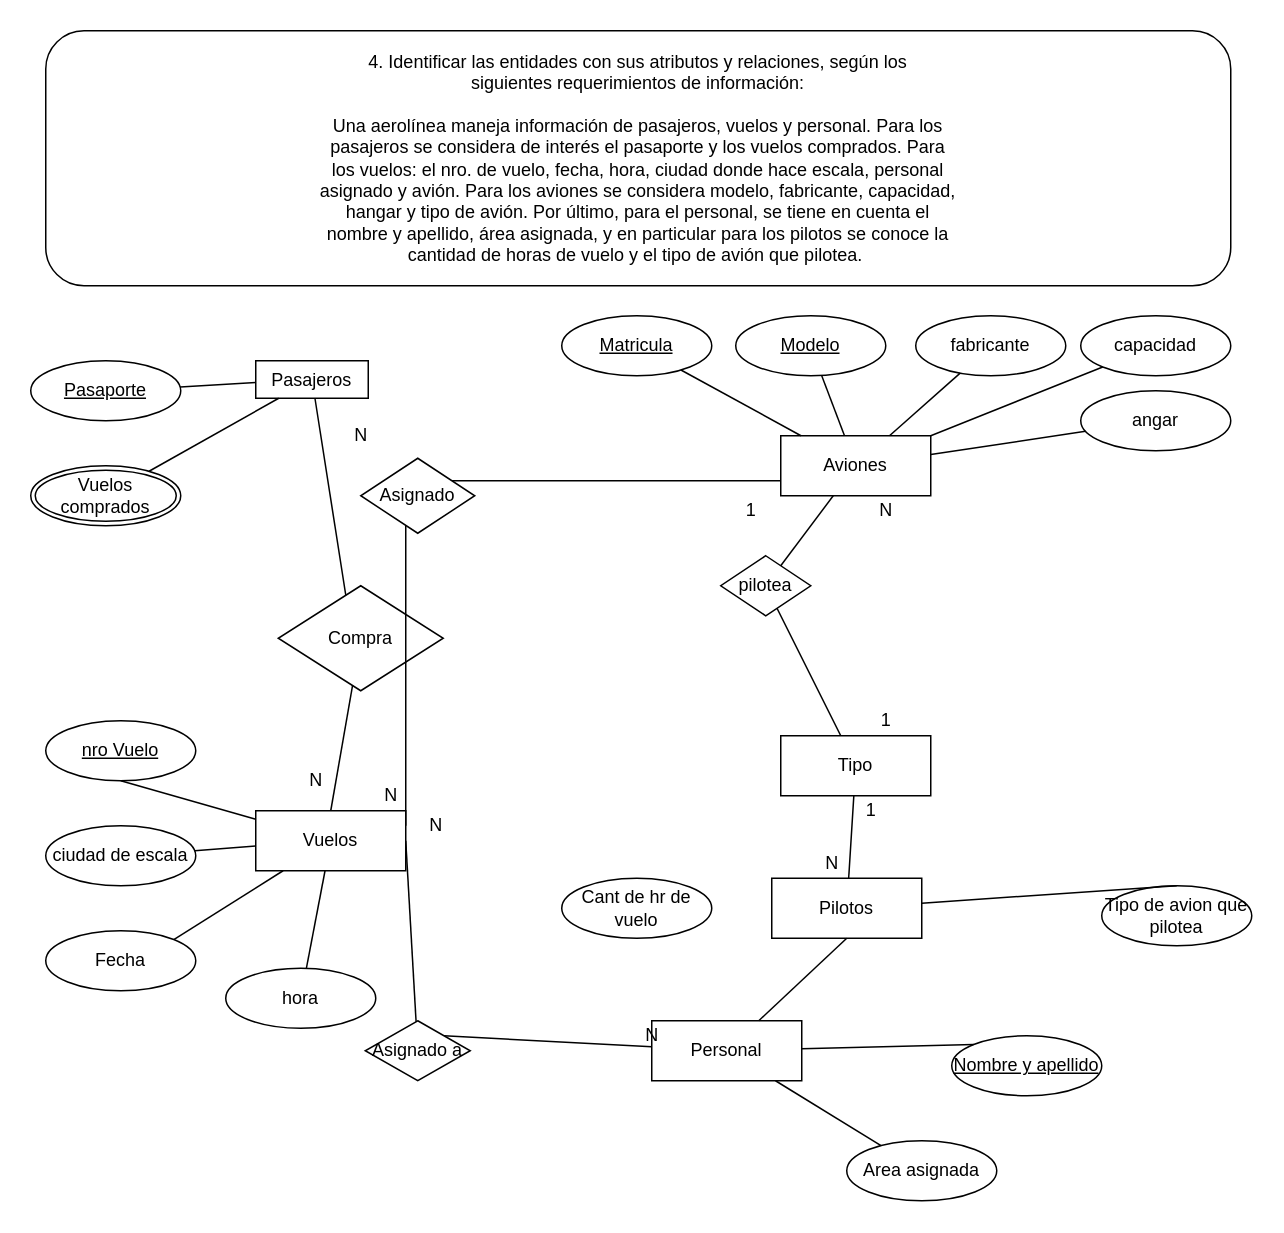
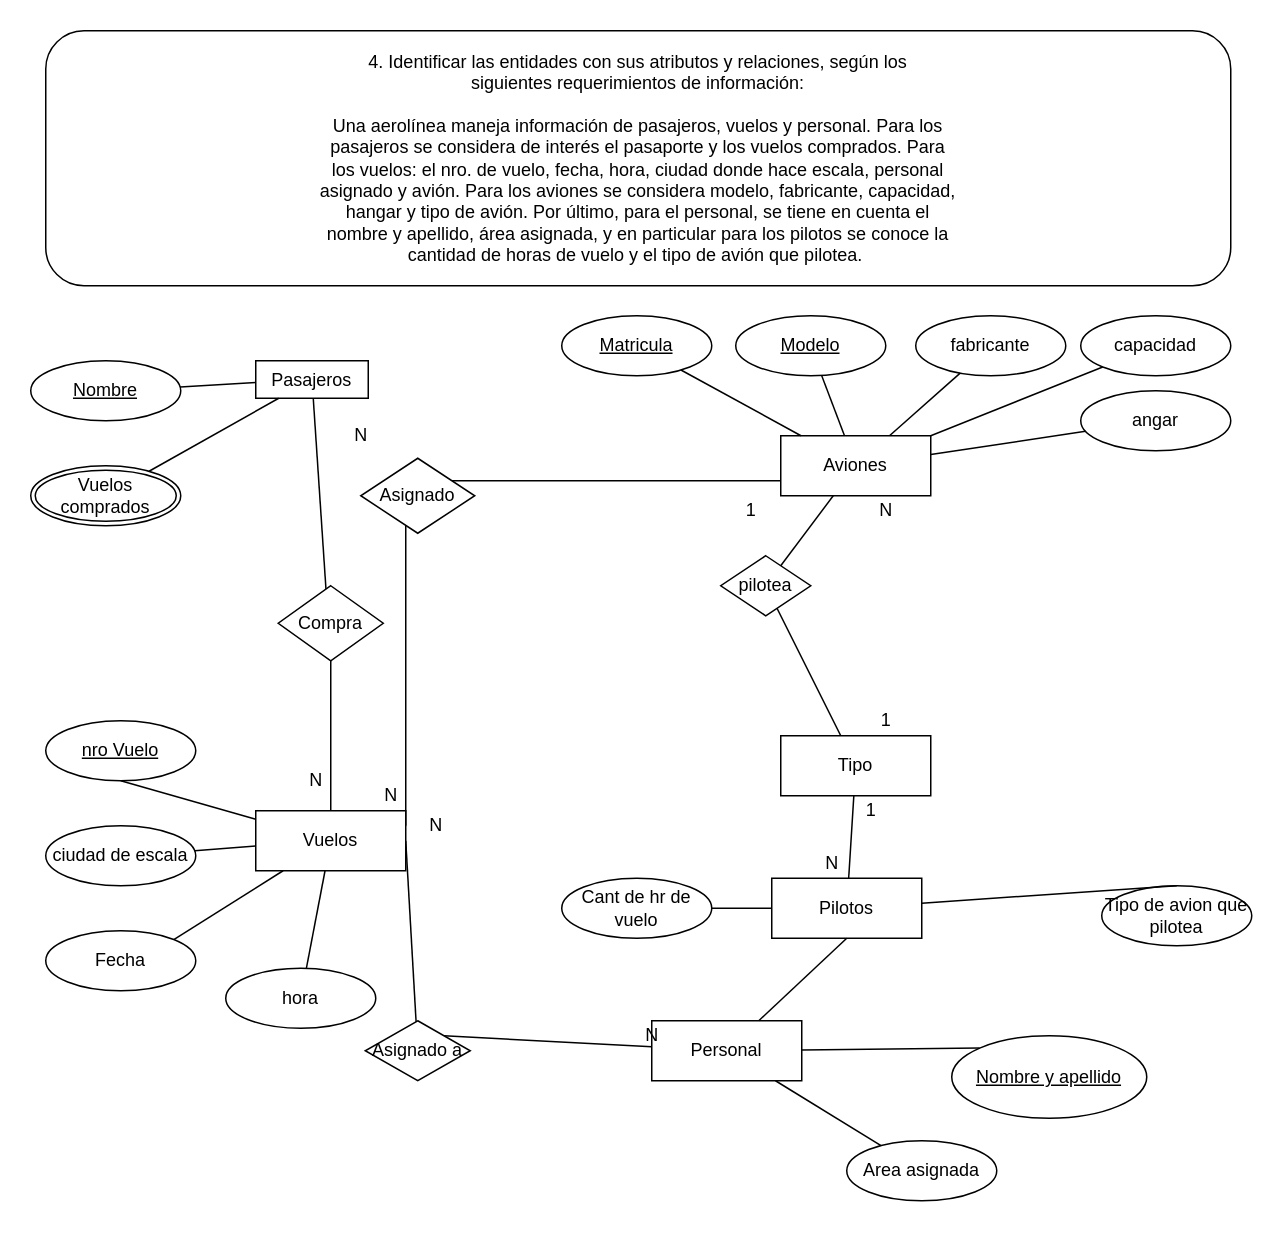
  <mxCell id="0" />
  <mxCell id="1" parent="0" />
  <mxCell id="2" value="4. Identificar las entidades con sus atributos y relaciones, según los&lt;br/&gt;siguientes requerimientos de información:&lt;br/&gt;&lt;br&gt;Una aerolínea maneja información de pasajeros, vuelos y personal. Para los&lt;br/&gt;pasajeros se considera de interés el pasaporte y los vuelos comprados. Para&lt;br/&gt;los vuelos: el nro. de vuelo, fecha, hora, ciudad donde hace escala, personal&lt;br/&gt;asignado y avión. Para los aviones se considera modelo, fabricante, capacidad,&lt;br/&gt;hangar y tipo de avión. Por último, para el personal, se tiene en cuenta el&lt;br/&gt;nombre y apellido, área asignada, y en particular para los pilotos se conoce la&lt;br/&gt;cantidad de horas de vuelo y el tipo de avión que pilotea.&amp;nbsp;" style="rounded=1;whiteSpace=wrap;html=1;" vertex="1" parent="1"><mxGeometry x="30" y="20" width="790" height="170" as="geometry" /></mxCell>
  <mxCell id="3" value="Pasajeros" style="whiteSpace=wrap;html=1;align=center;" vertex="1" parent="1"><mxGeometry x="170" y="240" width="75" height="25" as="geometry" /></mxCell>
  <mxCell id="4" value="Vuelos" style="whiteSpace=wrap;html=1;align=center;" vertex="1" parent="1"><mxGeometry x="170" y="540" width="100" height="40" as="geometry" /></mxCell>
  <mxCell id="5" value="Personal" style="whiteSpace=wrap;html=1;align=center;direction=west;" vertex="1" parent="1"><mxGeometry x="434" y="680" width="100" height="40" as="geometry" /></mxCell>
  <mxCell id="6" value="nro Vuelo" style="ellipse;whiteSpace=wrap;html=1;align=center;fontStyle=4;" vertex="1" parent="1"><mxGeometry x="30" y="480" width="100" height="40" as="geometry" /></mxCell>
  <mxCell id="7" value="Fecha" style="ellipse;whiteSpace=wrap;html=1;align=center;" vertex="1" parent="1"><mxGeometry x="30" y="620" width="100" height="40" as="geometry" /></mxCell>
  <mxCell id="8" value="hora" style="ellipse;whiteSpace=wrap;html=1;align=center;" vertex="1" parent="1"><mxGeometry x="150" y="645" width="100" height="40" as="geometry" /></mxCell>
  <mxCell id="9" value="ciudad de escala" style="ellipse;whiteSpace=wrap;html=1;align=center;" vertex="1" parent="1"><mxGeometry x="30" y="550" width="100" height="40" as="geometry" /></mxCell>
  <mxCell id="10" value="Aviones" style="whiteSpace=wrap;html=1;align=center;" vertex="1" parent="1"><mxGeometry x="520" y="290" width="100" height="40" as="geometry" /></mxCell>
  <mxCell id="11" value="fabricante" style="ellipse;whiteSpace=wrap;html=1;align=center;" vertex="1" parent="1"><mxGeometry x="610" y="210" width="100" height="40" as="geometry" /></mxCell>
  <mxCell id="12" value="capacidad" style="ellipse;whiteSpace=wrap;html=1;align=center;" vertex="1" parent="1"><mxGeometry x="720" y="210" width="100" height="40" as="geometry" /></mxCell>
  <mxCell id="13" value="angar" style="ellipse;whiteSpace=wrap;html=1;align=center;" vertex="1" parent="1"><mxGeometry x="720" y="260" width="100" height="40" as="geometry" /></mxCell>
- <mxCell id="14" value="Nombre y apellido" style="ellipse;whiteSpace=wrap;html=1;align=center;fontStyle=4;" vertex="1" parent="1"><mxGeometry x="634" y="690" width="100" height="40" as="geometry" /></mxCell>
+ <mxCell id="14" value="Nombre y apellido" style="ellipse;whiteSpace=wrap;html=1;align=center;fontStyle=4;" vertex="1" parent="1"><mxGeometry x="634" y="690" width="130" height="55" as="geometry" /></mxCell>
  <mxCell id="15" value="Area asignada" style="ellipse;whiteSpace=wrap;html=1;align=center;" vertex="1" parent="1"><mxGeometry x="564" y="760" width="100" height="40" as="geometry" /></mxCell>
  <mxCell id="16" value="Pilotos" style="whiteSpace=wrap;html=1;align=center;" vertex="1" parent="1"><mxGeometry x="514" y="585" width="100" height="40" as="geometry" /></mxCell>
  <mxCell id="17" value="Cant de hr de vuelo" style="ellipse;whiteSpace=wrap;html=1;align=center;" vertex="1" parent="1"><mxGeometry x="374" y="585" width="100" height="40" as="geometry" /></mxCell>
  <mxCell id="18" value="Tipo de avion que pilotea&lt;br&gt;" style="ellipse;whiteSpace=wrap;html=1;align=center;" vertex="1" parent="1"><mxGeometry x="734" y="590" width="100" height="40" as="geometry" /></mxCell>
  <mxCell id="19" value="Modelo" style="ellipse;whiteSpace=wrap;html=1;align=center;fontStyle=4;" vertex="1" parent="1"><mxGeometry x="490" y="210" width="100" height="40" as="geometry" /></mxCell>
- <mxCell id="20" value="Pasaporte" style="ellipse;whiteSpace=wrap;html=1;align=center;fontStyle=4;" vertex="1" parent="1"><mxGeometry x="20" y="240" width="100" height="40" as="geometry" /></mxCell>
+ <mxCell id="20" value="Nombre" style="ellipse;whiteSpace=wrap;html=1;align=center;fontStyle=4;" vertex="1" parent="1"><mxGeometry x="20" y="240" width="100" height="40" as="geometry" /></mxCell>
  <mxCell id="21" style="edgeStyle=orthogonalEdgeStyle;rounded=0;orthogonalLoop=1;jettySize=auto;html=1;exitX=0.5;exitY=1;exitDx=0;exitDy=0;" edge="1" parent="1"><mxGeometry relative="1" as="geometry"><mxPoint x="60" y="470" as="sourcePoint" /><mxPoint x="60" y="470" as="targetPoint" /></mxGeometry></mxCell>
  <mxCell id="22" value="Vuelos comprados" style="ellipse;shape=doubleEllipse;margin=3;whiteSpace=wrap;html=1;align=center;" vertex="1" parent="1"><mxGeometry x="20" y="310" width="100" height="40" as="geometry" /></mxCell>
  <mxCell id="23" value="" style="endArrow=none;html=1;rounded=0;" edge="1" parent="1" source="8" target="4"><mxGeometry relative="1" as="geometry"><mxPoint x="360" y="690" as="sourcePoint" /><mxPoint x="520" y="690" as="targetPoint" /></mxGeometry></mxCell>
  <mxCell id="24" value="" style="endArrow=none;html=1;rounded=0;exitX=1;exitY=0;exitDx=0;exitDy=0;" edge="1" parent="1" source="7" target="4"><mxGeometry relative="1" as="geometry"><mxPoint x="205" y="610" as="sourcePoint" /><mxPoint x="520" y="690" as="targetPoint" /></mxGeometry></mxCell>
  <mxCell id="25" value="" style="endArrow=none;html=1;rounded=0;exitX=0.5;exitY=1;exitDx=0;exitDy=0;" edge="1" parent="1" source="6" target="4"><mxGeometry relative="1" as="geometry"><mxPoint x="360" y="690" as="sourcePoint" /><mxPoint x="520" y="690" as="targetPoint" /></mxGeometry></mxCell>
  <mxCell id="26" value="" style="endArrow=none;html=1;rounded=0;" edge="1" parent="1" source="9" target="4"><mxGeometry relative="1" as="geometry"><mxPoint x="90" y="570" as="sourcePoint" /><mxPoint x="240" y="580" as="targetPoint" /></mxGeometry></mxCell>
  <mxCell id="27" value="" style="endArrow=none;html=1;rounded=0;" edge="1" parent="1" source="20" target="3"><mxGeometry relative="1" as="geometry"><mxPoint x="30" y="480" as="sourcePoint" /><mxPoint x="190" y="480" as="targetPoint" /></mxGeometry></mxCell>
  <mxCell id="28" value="" style="endArrow=none;html=1;rounded=0;" edge="1" parent="1" source="22" target="3"><mxGeometry relative="1" as="geometry"><mxPoint x="360" y="440" as="sourcePoint" /><mxPoint x="520" y="440" as="targetPoint" /></mxGeometry></mxCell>
  <mxCell id="29" value="" style="endArrow=none;html=1;rounded=0;" edge="1" parent="1" source="19" target="10"><mxGeometry relative="1" as="geometry"><mxPoint x="360" y="440" as="sourcePoint" /><mxPoint x="520" y="440" as="targetPoint" /></mxGeometry></mxCell>
  <mxCell id="30" value="" style="endArrow=none;html=1;rounded=0;" edge="1" parent="1" source="11" target="10"><mxGeometry relative="1" as="geometry"><mxPoint x="557.37" y="259.782" as="sourcePoint" /><mxPoint x="572.5" y="300" as="targetPoint" /></mxGeometry></mxCell>
  <mxCell id="31" value="" style="endArrow=none;html=1;rounded=0;" edge="1" parent="1" source="10" target="12"><mxGeometry relative="1" as="geometry"><mxPoint x="567.37" y="269.782" as="sourcePoint" /><mxPoint x="582.5" y="310" as="targetPoint" /></mxGeometry></mxCell>
  <mxCell id="32" value="" style="endArrow=none;html=1;rounded=0;" edge="1" parent="1" source="10" target="13"><mxGeometry relative="1" as="geometry"><mxPoint x="577.37" y="279.782" as="sourcePoint" /><mxPoint x="592.5" y="320" as="targetPoint" /></mxGeometry></mxCell>
  <mxCell id="33" value="" style="endArrow=none;html=1;rounded=0;exitX=0;exitY=0;exitDx=0;exitDy=0;" edge="1" parent="1" source="14" target="5"><mxGeometry relative="1" as="geometry"><mxPoint x="661.37" y="609.782" as="sourcePoint" /><mxPoint x="676.5" y="650" as="targetPoint" /></mxGeometry></mxCell>
  <mxCell id="34" value="" style="endArrow=none;html=1;rounded=0;" edge="1" parent="1" source="15" target="5"><mxGeometry relative="1" as="geometry"><mxPoint x="738.854" y="765.774" as="sourcePoint" /><mxPoint x="684" y="773.217" as="targetPoint" /></mxGeometry></mxCell>
+ <mxCell id="35" value="" style="endArrow=none;html=1;rounded=0;" edge="1" parent="1" source="16" target="17"><mxGeometry relative="1" as="geometry"><mxPoint x="618.854" y="433.274" as="sourcePoint" /><mxPoint x="564" y="440.717" as="targetPoint" /></mxGeometry></mxCell>
  <mxCell id="36" value="" style="endArrow=none;html=1;rounded=0;entryX=0.5;entryY=0;entryDx=0;entryDy=0;" edge="1" parent="1" source="16" target="18"><mxGeometry relative="1" as="geometry"><mxPoint x="628.854" y="443.274" as="sourcePoint" /><mxPoint x="574" y="450.717" as="targetPoint" /></mxGeometry></mxCell>
  <mxCell id="37" value="" style="endArrow=none;html=1;rounded=0;exitX=0.5;exitY=1;exitDx=0;exitDy=0;startArrow=none;" edge="1" parent="1" source="38" target="3"><mxGeometry relative="1" as="geometry"><mxPoint x="300" y="410" as="sourcePoint" /><mxPoint x="460" y="410" as="targetPoint" /></mxGeometry></mxCell>
- <mxCell id="38" value="Compra" style="shape=rhombus;perimeter=rhombusPerimeter;whiteSpace=wrap;html=1;align=center;" vertex="1" parent="1"><mxGeometry x="185" y="390" width="110" height="70" as="geometry" /></mxCell>
+ <mxCell id="38" value="Compra" style="shape=rhombus;perimeter=rhombusPerimeter;whiteSpace=wrap;html=1;align=center;" vertex="1" parent="1"><mxGeometry x="185" y="390" width="70" height="50" as="geometry" /></mxCell>
  <mxCell id="39" value="" style="endArrow=none;html=1;rounded=0;exitX=0.5;exitY=0;exitDx=0;exitDy=0;" edge="1" parent="1" source="4" target="38"><mxGeometry relative="1" as="geometry"><mxPoint x="220" y="670" as="sourcePoint" /><mxPoint x="220" y="790" as="targetPoint" /></mxGeometry></mxCell>
  <mxCell id="40" value="N" style="text;html=1;align=center;verticalAlign=middle;resizable=0;points=[];autosize=1;strokeColor=none;" vertex="1" parent="1"><mxGeometry x="230" y="280" width="20" height="20" as="geometry" /></mxCell>
  <mxCell id="41" value="N" style="text;html=1;align=center;verticalAlign=middle;resizable=0;points=[];autosize=1;strokeColor=none;" vertex="1" parent="1"><mxGeometry x="200" y="510" width="20" height="20" as="geometry" /></mxCell>
  <mxCell id="42" value="Matricula" style="ellipse;whiteSpace=wrap;html=1;align=center;fontStyle=4;" vertex="1" parent="1"><mxGeometry x="374" y="210" width="100" height="40" as="geometry" /></mxCell>
  <mxCell id="43" value="" style="endArrow=none;html=1;rounded=0;" edge="1" parent="1" source="10" target="42"><mxGeometry relative="1" as="geometry"><mxPoint x="310" y="420" as="sourcePoint" /><mxPoint x="470" y="420" as="targetPoint" /></mxGeometry></mxCell>
  <mxCell id="44" value="" style="endArrow=none;html=1;rounded=0;entryX=0;entryY=0.75;entryDx=0;entryDy=0;exitX=1;exitY=0.25;exitDx=0;exitDy=0;" edge="1" parent="1" source="4" target="10"><mxGeometry relative="1" as="geometry"><mxPoint x="310" y="420" as="sourcePoint" /><mxPoint x="470" y="420" as="targetPoint" /><Array as="points"><mxPoint x="270" y="320" /></Array></mxGeometry></mxCell>
  <mxCell id="45" value="Asignado" style="shape=rhombus;perimeter=rhombusPerimeter;whiteSpace=wrap;html=1;align=center;" vertex="1" parent="1"><mxGeometry x="240" y="305" width="76" height="50" as="geometry" /></mxCell>
  <mxCell id="46" value="1" style="text;html=1;align=center;verticalAlign=middle;resizable=0;points=[];autosize=1;strokeColor=none;" vertex="1" parent="1"><mxGeometry x="490" y="330" width="20" height="20" as="geometry" /></mxCell>
  <mxCell id="47" value="N" style="text;html=1;align=center;verticalAlign=middle;resizable=0;points=[];autosize=1;strokeColor=none;" vertex="1" parent="1"><mxGeometry x="250" y="520" width="20" height="20" as="geometry" /></mxCell>
  <mxCell id="48" value="" style="endArrow=none;html=1;rounded=0;exitX=1;exitY=0;exitDx=0;exitDy=0;startArrow=none;" edge="1" parent="1" source="49" target="5"><mxGeometry relative="1" as="geometry"><mxPoint x="310" y="605" as="sourcePoint" /><mxPoint x="470" y="605" as="targetPoint" /></mxGeometry></mxCell>
  <mxCell id="49" value="Asignado a" style="shape=rhombus;perimeter=rhombusPerimeter;whiteSpace=wrap;html=1;align=center;" vertex="1" parent="1"><mxGeometry x="243" y="680" width="70" height="40" as="geometry" /></mxCell>
  <mxCell id="50" value="" style="endArrow=none;html=1;rounded=0;exitX=1;exitY=0.5;exitDx=0;exitDy=0;" edge="1" parent="1" source="4" target="49"><mxGeometry relative="1" as="geometry"><mxPoint x="270" y="560" as="sourcePoint" /><mxPoint x="427.5" y="420" as="targetPoint" /></mxGeometry></mxCell>
  <mxCell id="51" value="" style="endArrow=none;html=1;rounded=0;exitX=0.5;exitY=1;exitDx=0;exitDy=0;" edge="1" parent="1" source="16" target="5"><mxGeometry relative="1" as="geometry"><mxPoint x="630" y="510" as="sourcePoint" /><mxPoint x="470" y="470" as="targetPoint" /></mxGeometry></mxCell>
  <mxCell id="52" value="N" style="text;html=1;align=center;verticalAlign=middle;resizable=0;points=[];autosize=1;strokeColor=none;" vertex="1" parent="1"><mxGeometry x="280" y="540" width="20" height="20" as="geometry" /></mxCell>
  <mxCell id="53" value="N" style="text;html=1;align=center;verticalAlign=middle;resizable=0;points=[];autosize=1;strokeColor=none;" vertex="1" parent="1"><mxGeometry x="424" y="680" width="20" height="20" as="geometry" /></mxCell>
  <mxCell id="54" value="" style="endArrow=none;html=1;rounded=0;startArrow=none;" edge="1" parent="1" source="58" target="16"><mxGeometry relative="1" as="geometry"><mxPoint x="310" y="450" as="sourcePoint" /><mxPoint x="470" y="450" as="targetPoint" /></mxGeometry></mxCell>
  <mxCell id="55" value="pilotea" style="shape=rhombus;perimeter=rhombusPerimeter;whiteSpace=wrap;html=1;align=center;" vertex="1" parent="1"><mxGeometry x="480" y="370" width="60" height="40" as="geometry" /></mxCell>
  <mxCell id="56" value="" style="endArrow=none;html=1;rounded=0;" edge="1" parent="1" source="10" target="55"><mxGeometry relative="1" as="geometry"><mxPoint x="571.311" y="330" as="sourcePoint" /><mxPoint x="578.689" y="442.5" as="targetPoint" /></mxGeometry></mxCell>
  <mxCell id="57" value="N" style="text;html=1;align=center;verticalAlign=middle;resizable=0;points=[];autosize=1;strokeColor=none;" vertex="1" parent="1"><mxGeometry x="580" y="330" width="20" height="20" as="geometry" /></mxCell>
  <mxCell id="58" value="Tipo" style="whiteSpace=wrap;html=1;align=center;" vertex="1" parent="1"><mxGeometry x="520" y="490" width="100" height="40" as="geometry" /></mxCell>
  <mxCell id="59" value="" style="endArrow=none;html=1;rounded=0;startArrow=none;" edge="1" parent="1" source="55" target="58"><mxGeometry relative="1" as="geometry"><mxPoint x="563.566" y="405.711" as="sourcePoint" /><mxPoint x="492.19" y="580" as="targetPoint" /></mxGeometry></mxCell>
  <mxCell id="60" value="1" style="text;html=1;align=center;verticalAlign=middle;resizable=0;points=[];autosize=1;strokeColor=none;" vertex="1" parent="1"><mxGeometry x="570" y="530" width="20" height="20" as="geometry" /></mxCell>
  <mxCell id="61" value="N" style="text;html=1;align=center;verticalAlign=middle;resizable=0;points=[];autosize=1;strokeColor=none;" vertex="1" parent="1"><mxGeometry x="544" y="565" width="20" height="20" as="geometry" /></mxCell>
  <mxCell id="62" value="1" style="text;html=1;align=center;verticalAlign=middle;resizable=0;points=[];autosize=1;strokeColor=none;" vertex="1" parent="1"><mxGeometry x="580" y="470" width="20" height="20" as="geometry" /></mxCell>
